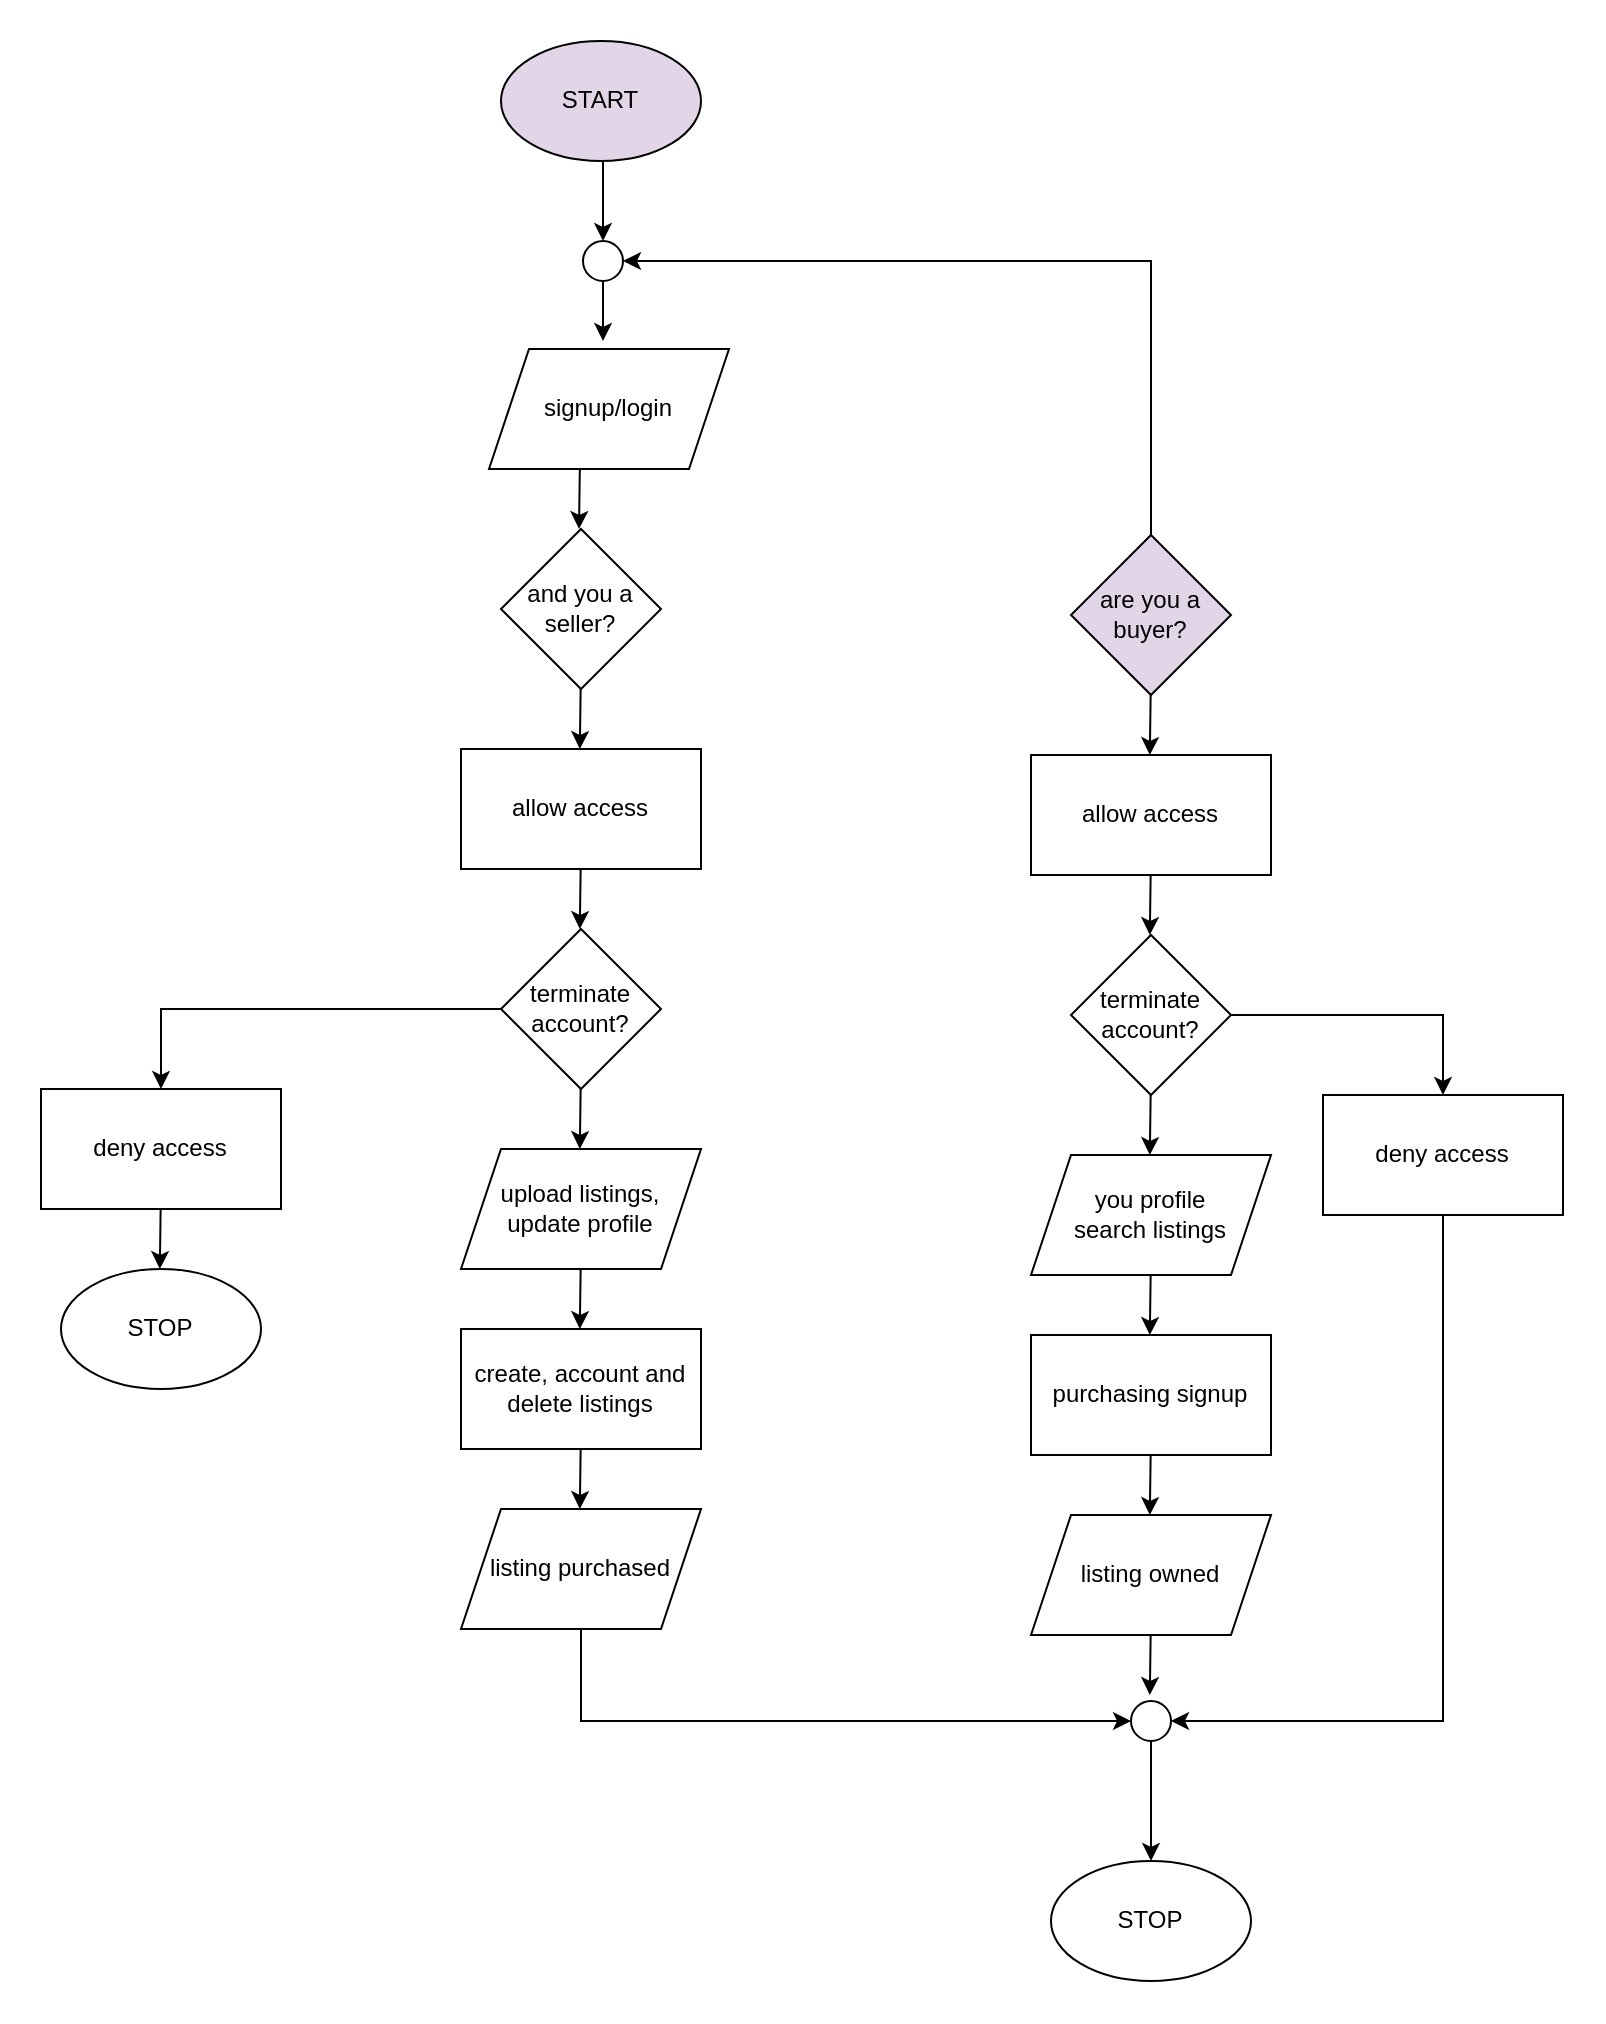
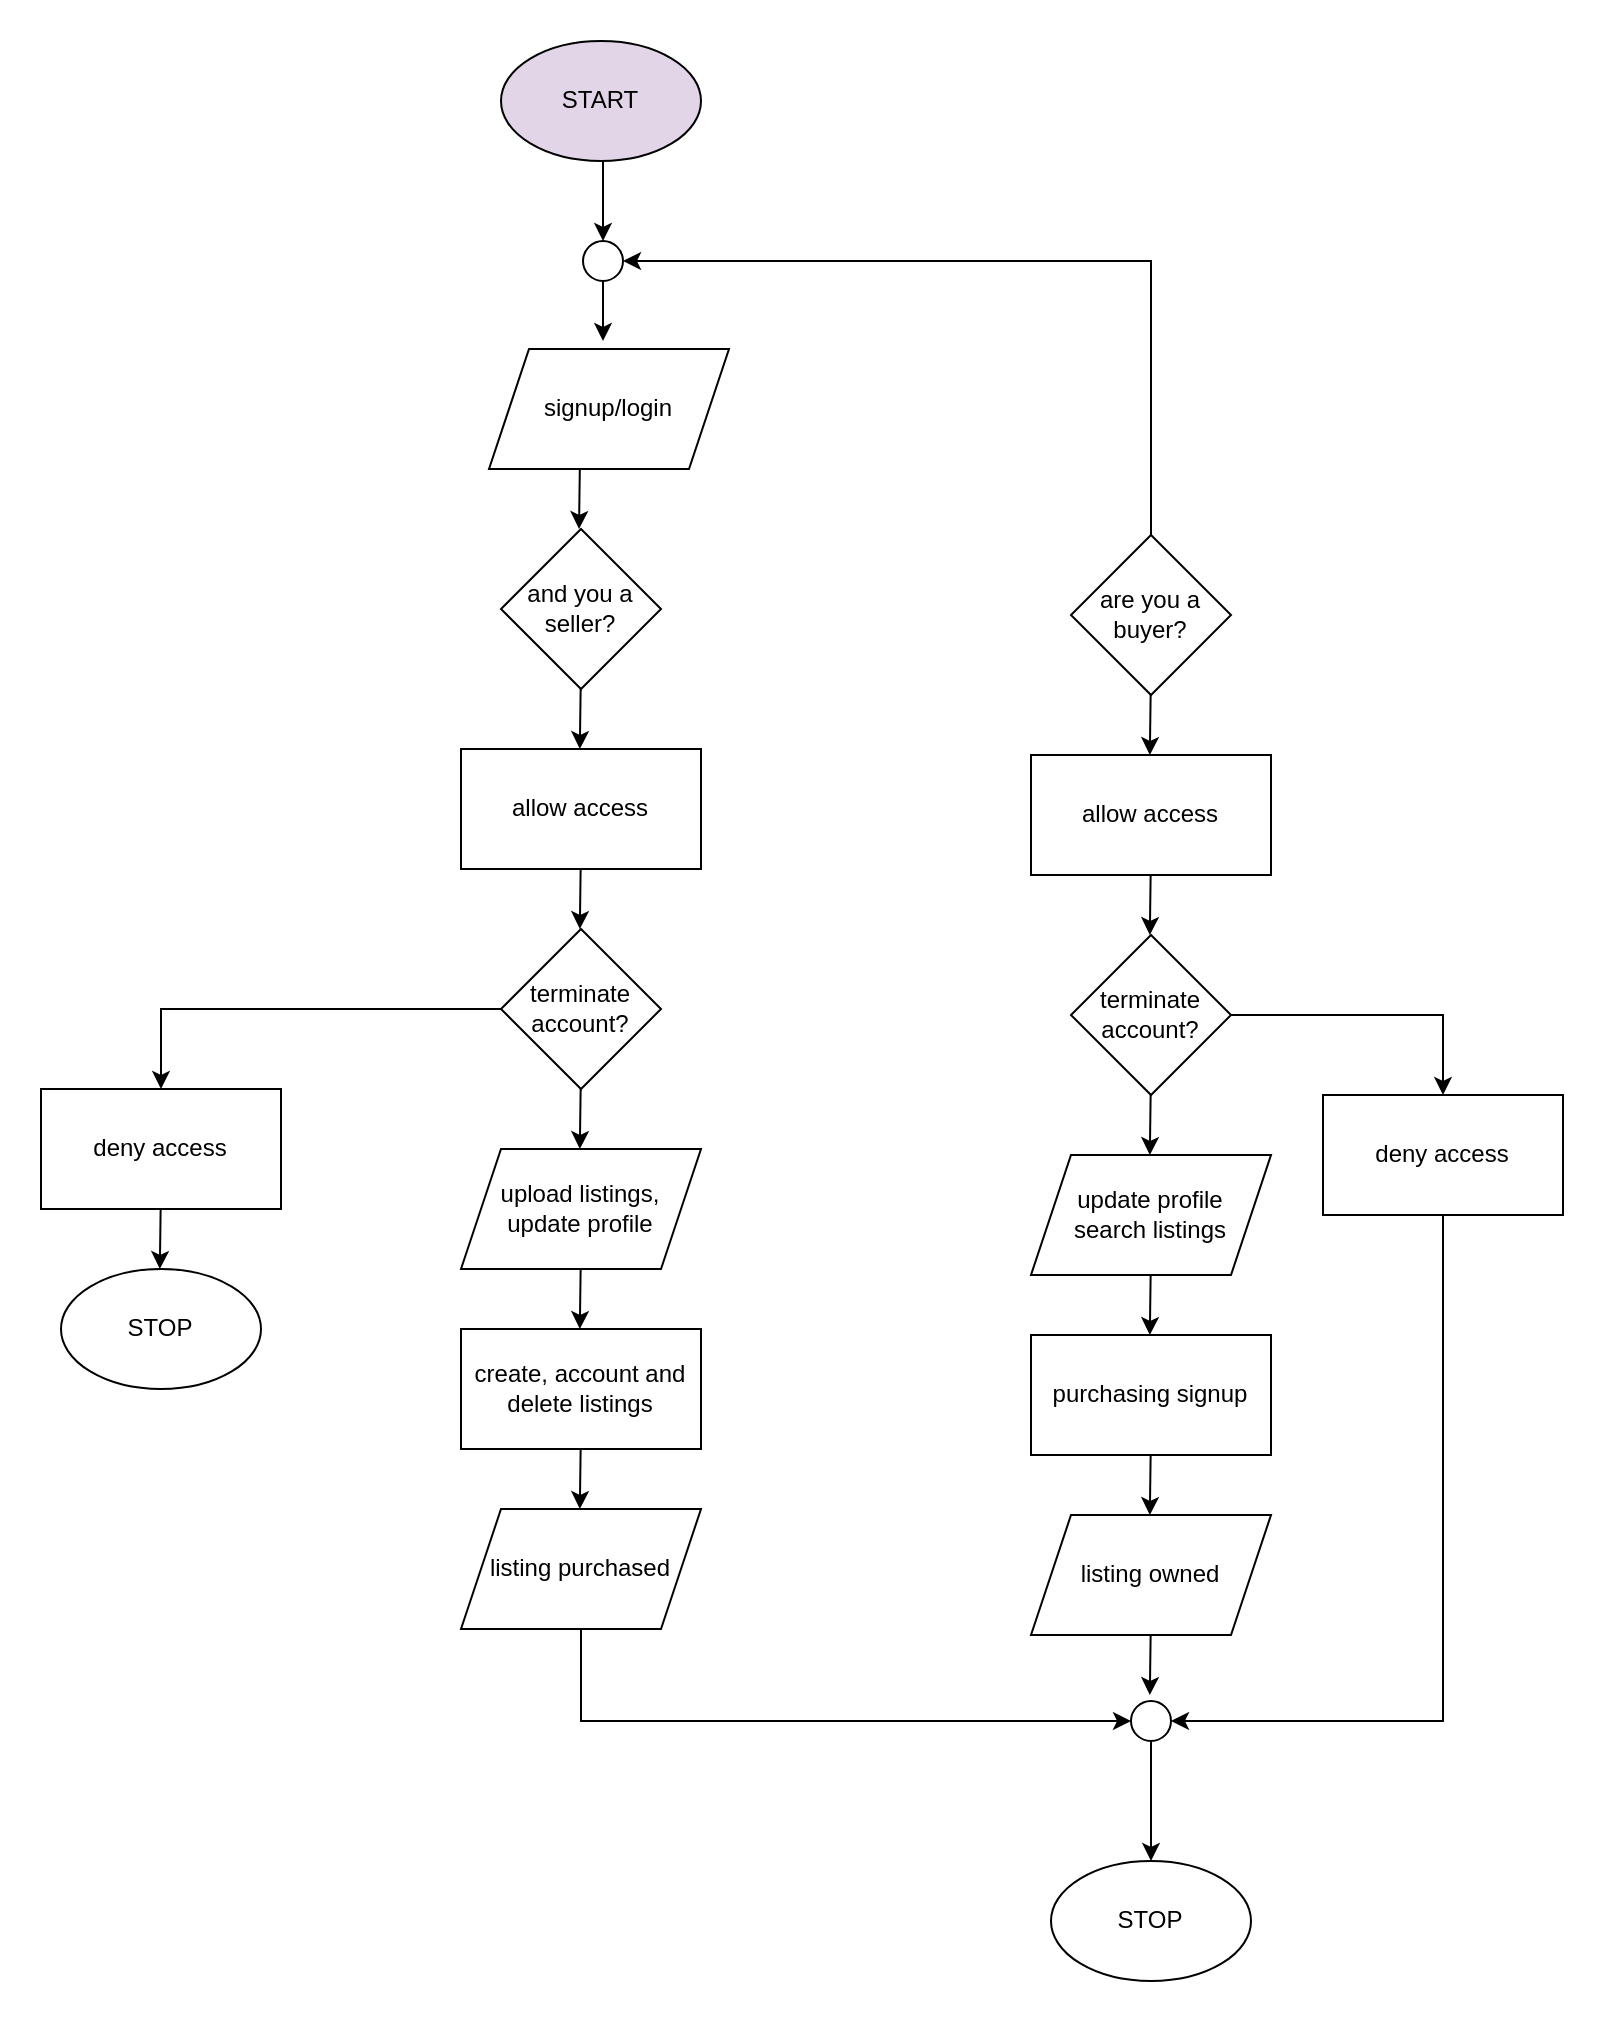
  <mxCell id="0" />
  <mxCell id="1" parent="0" />
  <mxCell id="2" value="START" style="ellipse;whiteSpace=wrap;html=1;fillColor=#e1d5e7;" vertex="1" parent="1"><mxGeometry x="250" y="20" width="100" height="60" as="geometry" /></mxCell>
  <mxCell id="3" value="signup/login" style="shape=parallelogram;perimeter=parallelogramPerimeter;whiteSpace=wrap;html=1;fixedSize=1;" vertex="1" parent="1"><mxGeometry x="244" y="174" width="120" height="60" as="geometry" /></mxCell>
  <mxCell id="4" value="and you a seller?" style="rhombus;whiteSpace=wrap;html=1;" vertex="1" parent="1"><mxGeometry x="250" y="264" width="80" height="80" as="geometry" /></mxCell>
  <mxCell id="5" value="" style="endArrow=classic;html=1;rounded=0;exitX=0.5;exitY=1;exitDx=0;exitDy=0;" edge="1" parent="1"><mxGeometry width="50" height="50" relative="1" as="geometry"><mxPoint x="289.41" y="234" as="sourcePoint" /><mxPoint x="289" y="264" as="targetPoint" /></mxGeometry></mxCell>
  <mxCell id="6" value="allow access" style="rounded=0;whiteSpace=wrap;html=1;" vertex="1" parent="1"><mxGeometry x="230" y="374" width="120" height="60" as="geometry" /></mxCell>
  <mxCell id="7" value="terminate account?" style="rhombus;whiteSpace=wrap;html=1;" vertex="1" parent="1"><mxGeometry x="250" y="464" width="80" height="80" as="geometry" /></mxCell>
  <mxCell id="8" value="" style="endArrow=classic;html=1;rounded=0;exitX=0.5;exitY=1;exitDx=0;exitDy=0;" edge="1" parent="1"><mxGeometry width="50" height="50" relative="1" as="geometry"><mxPoint x="289.82" y="344" as="sourcePoint" /><mxPoint x="289.41" y="374" as="targetPoint" /></mxGeometry></mxCell>
  <mxCell id="9" value="" style="endArrow=classic;html=1;rounded=0;exitX=0.5;exitY=1;exitDx=0;exitDy=0;" edge="1" parent="1"><mxGeometry width="50" height="50" relative="1" as="geometry"><mxPoint x="289.82" y="434" as="sourcePoint" /><mxPoint x="289.41" y="464" as="targetPoint" /></mxGeometry></mxCell>
  <mxCell id="10" value="" style="endArrow=classic;html=1;rounded=0;exitX=0.5;exitY=1;exitDx=0;exitDy=0;" edge="1" parent="1"><mxGeometry width="50" height="50" relative="1" as="geometry"><mxPoint x="289.82" y="544" as="sourcePoint" /><mxPoint x="289.41" y="574" as="targetPoint" /></mxGeometry></mxCell>
  <mxCell id="11" value="upload listings, update profile" style="shape=parallelogram;perimeter=parallelogramPerimeter;whiteSpace=wrap;html=1;fixedSize=1;" vertex="1" parent="1"><mxGeometry x="230" y="574" width="120" height="60" as="geometry" /></mxCell>
  <mxCell id="12" value="" style="endArrow=classic;html=1;rounded=0;exitX=0.5;exitY=1;exitDx=0;exitDy=0;" edge="1" parent="1"><mxGeometry width="50" height="50" relative="1" as="geometry"><mxPoint x="289.82" y="724" as="sourcePoint" /><mxPoint x="289.41" y="754" as="targetPoint" /></mxGeometry></mxCell>
  <mxCell id="13" value="deny access" style="rounded=0;whiteSpace=wrap;html=1;" vertex="1" parent="1"><mxGeometry x="20" y="544" width="120" height="60" as="geometry" /></mxCell>
  <mxCell id="14" value="" style="endArrow=classic;html=1;rounded=0;exitX=0;exitY=0.5;exitDx=0;exitDy=0;entryX=0.5;entryY=0;entryDx=0;entryDy=0;" edge="1" parent="1" source="7" target="13"><mxGeometry width="50" height="50" relative="1" as="geometry"><mxPoint x="170" y="514" as="sourcePoint" /><mxPoint x="90" y="504" as="targetPoint" /><Array as="points"><mxPoint x="80" y="504" /></Array></mxGeometry></mxCell>
  <mxCell id="15" value="create, account and delete listings" style="rounded=0;whiteSpace=wrap;html=1;" vertex="1" parent="1"><mxGeometry x="230" y="664" width="120" height="60" as="geometry" /></mxCell>
  <mxCell id="16" style="edgeStyle=orthogonalEdgeStyle;rounded=0;orthogonalLoop=1;jettySize=auto;html=1;exitX=0.5;exitY=1;exitDx=0;exitDy=0;entryX=0;entryY=0.5;entryDx=0;entryDy=0;" edge="1" parent="1" source="17" target="43"><mxGeometry relative="1" as="geometry" /></mxCell>
  <mxCell id="17" value="listing purchased" style="shape=parallelogram;perimeter=parallelogramPerimeter;whiteSpace=wrap;html=1;fixedSize=1;" vertex="1" parent="1"><mxGeometry x="230" y="754" width="120" height="60" as="geometry" /></mxCell>
  <mxCell id="18" value="" style="endArrow=classic;html=1;rounded=0;exitX=0.5;exitY=1;exitDx=0;exitDy=0;" edge="1" parent="1"><mxGeometry width="50" height="50" relative="1" as="geometry"><mxPoint x="289.82" y="634" as="sourcePoint" /><mxPoint x="289.41" y="664" as="targetPoint" /></mxGeometry></mxCell>
  <mxCell id="19" value="STOP" style="ellipse;whiteSpace=wrap;html=1;" vertex="1" parent="1"><mxGeometry x="30" y="634" width="100" height="60" as="geometry" /></mxCell>
  <mxCell id="20" value="" style="endArrow=classic;html=1;rounded=0;exitX=0.5;exitY=1;exitDx=0;exitDy=0;" edge="1" parent="1"><mxGeometry width="50" height="50" relative="1" as="geometry"><mxPoint x="79.82" y="604" as="sourcePoint" /><mxPoint x="79.41" y="634" as="targetPoint" /></mxGeometry></mxCell>
  <mxCell id="21" value="" style="endArrow=classic;html=1;rounded=0;entryX=0.5;entryY=0;entryDx=0;entryDy=0;" edge="1" parent="1" target="24"><mxGeometry width="50" height="50" relative="1" as="geometry"><mxPoint x="301" y="80" as="sourcePoint" /><mxPoint x="400" y="84" as="targetPoint" /></mxGeometry></mxCell>
  <mxCell id="22" value="" style="endArrow=classic;html=1;rounded=0;exitX=0.5;exitY=1;exitDx=0;exitDy=0;" edge="1" parent="1" source="24"><mxGeometry width="50" height="50" relative="1" as="geometry"><mxPoint x="299.41" y="140" as="sourcePoint" /><mxPoint x="301" y="170" as="targetPoint" /></mxGeometry></mxCell>
  <mxCell id="23" value="" style="endArrow=classic;html=1;rounded=0;exitX=0.5;exitY=1;exitDx=0;exitDy=0;" edge="1" parent="1" target="24"><mxGeometry width="50" height="50" relative="1" as="geometry"><mxPoint x="299.41" y="140" as="sourcePoint" /><mxPoint x="299" y="170" as="targetPoint" /></mxGeometry></mxCell>
  <mxCell id="24" value="" style="ellipse;whiteSpace=wrap;html=1;aspect=fixed;" vertex="1" parent="1"><mxGeometry x="291" y="120" width="20" height="20" as="geometry" /></mxCell>
  <mxCell id="25" style="edgeStyle=orthogonalEdgeStyle;rounded=0;orthogonalLoop=1;jettySize=auto;html=1;exitX=0.5;exitY=0;exitDx=0;exitDy=0;entryX=1;entryY=0.5;entryDx=0;entryDy=0;" edge="1" parent="1" source="26" target="24"><mxGeometry relative="1" as="geometry" /></mxCell>
- <mxCell id="26" value="are you a buyer?" style="rhombus;whiteSpace=wrap;html=1;fillColor=#e1d5e7;" vertex="1" parent="1"><mxGeometry x="535" y="267" width="80" height="80" as="geometry" /></mxCell>
+ <mxCell id="26" value="are you a buyer?" style="rhombus;whiteSpace=wrap;html=1;" vertex="1" parent="1"><mxGeometry x="535" y="267" width="80" height="80" as="geometry" /></mxCell>
  <mxCell id="27" value="allow access" style="rounded=0;whiteSpace=wrap;html=1;" vertex="1" parent="1"><mxGeometry x="515" y="377" width="120" height="60" as="geometry" /></mxCell>
  <mxCell id="28" value="terminate account?" style="rhombus;whiteSpace=wrap;html=1;" vertex="1" parent="1"><mxGeometry x="535" y="467" width="80" height="80" as="geometry" /></mxCell>
  <mxCell id="29" value="" style="endArrow=classic;html=1;rounded=0;exitX=0.5;exitY=1;exitDx=0;exitDy=0;" edge="1" parent="1"><mxGeometry width="50" height="50" relative="1" as="geometry"><mxPoint x="574.82" y="347" as="sourcePoint" /><mxPoint x="574.41" y="377" as="targetPoint" /></mxGeometry></mxCell>
  <mxCell id="30" value="" style="endArrow=classic;html=1;rounded=0;exitX=0.5;exitY=1;exitDx=0;exitDy=0;" edge="1" parent="1"><mxGeometry width="50" height="50" relative="1" as="geometry"><mxPoint x="574.82" y="437" as="sourcePoint" /><mxPoint x="574.41" y="467" as="targetPoint" /></mxGeometry></mxCell>
  <mxCell id="31" value="" style="endArrow=classic;html=1;rounded=0;exitX=0.5;exitY=1;exitDx=0;exitDy=0;" edge="1" parent="1"><mxGeometry width="50" height="50" relative="1" as="geometry"><mxPoint x="574.82" y="547" as="sourcePoint" /><mxPoint x="574.41" y="577" as="targetPoint" /></mxGeometry></mxCell>
- <mxCell id="32" value="you profile&lt;br&gt;search listings" style="shape=parallelogram;perimeter=parallelogramPerimeter;whiteSpace=wrap;html=1;fixedSize=1;" vertex="1" parent="1"><mxGeometry x="515" y="577" width="120" height="60" as="geometry" /></mxCell>
+ <mxCell id="32" value="update profile&lt;br&gt;search listings" style="shape=parallelogram;perimeter=parallelogramPerimeter;whiteSpace=wrap;html=1;fixedSize=1;" vertex="1" parent="1"><mxGeometry x="515" y="577" width="120" height="60" as="geometry" /></mxCell>
  <mxCell id="33" value="" style="endArrow=classic;html=1;rounded=0;exitX=0.5;exitY=1;exitDx=0;exitDy=0;" edge="1" parent="1"><mxGeometry width="50" height="50" relative="1" as="geometry"><mxPoint x="574.82" y="727" as="sourcePoint" /><mxPoint x="574.41" y="757" as="targetPoint" /></mxGeometry></mxCell>
  <mxCell id="34" value="purchasing signup" style="rounded=0;whiteSpace=wrap;html=1;" vertex="1" parent="1"><mxGeometry x="515" y="667" width="120" height="60" as="geometry" /></mxCell>
  <mxCell id="35" value="listing owned" style="shape=parallelogram;perimeter=parallelogramPerimeter;whiteSpace=wrap;html=1;fixedSize=1;" vertex="1" parent="1"><mxGeometry x="515" y="757" width="120" height="60" as="geometry" /></mxCell>
  <mxCell id="36" value="" style="endArrow=classic;html=1;rounded=0;exitX=0.5;exitY=1;exitDx=0;exitDy=0;" edge="1" parent="1"><mxGeometry width="50" height="50" relative="1" as="geometry"><mxPoint x="574.82" y="637" as="sourcePoint" /><mxPoint x="574.41" y="667" as="targetPoint" /></mxGeometry></mxCell>
  <mxCell id="37" value="" style="endArrow=classic;html=1;rounded=0;exitX=0.5;exitY=1;exitDx=0;exitDy=0;" edge="1" parent="1"><mxGeometry width="50" height="50" relative="1" as="geometry"><mxPoint x="574.82" y="817" as="sourcePoint" /><mxPoint x="574.41" y="847" as="targetPoint" /></mxGeometry></mxCell>
  <mxCell id="38" value="STOP" style="ellipse;whiteSpace=wrap;html=1;" vertex="1" parent="1"><mxGeometry x="525" y="930" width="100" height="60" as="geometry" /></mxCell>
  <mxCell id="39" style="edgeStyle=orthogonalEdgeStyle;rounded=0;orthogonalLoop=1;jettySize=auto;html=1;exitX=0.5;exitY=1;exitDx=0;exitDy=0;entryX=1;entryY=0.5;entryDx=0;entryDy=0;" edge="1" parent="1" source="40" target="43"><mxGeometry relative="1" as="geometry" /></mxCell>
  <mxCell id="40" value="deny access" style="rounded=0;whiteSpace=wrap;html=1;" vertex="1" parent="1"><mxGeometry x="661" y="547" width="120" height="60" as="geometry" /></mxCell>
  <mxCell id="41" value="" style="endArrow=classic;html=1;rounded=0;exitX=0;exitY=0.5;exitDx=0;exitDy=0;entryX=0.5;entryY=0;entryDx=0;entryDy=0;" edge="1" parent="1" target="40"><mxGeometry width="50" height="50" relative="1" as="geometry"><mxPoint x="615" y="507" as="sourcePoint" /><mxPoint x="445" y="547" as="targetPoint" /><Array as="points"><mxPoint x="721" y="507" /></Array></mxGeometry></mxCell>
  <mxCell id="42" style="edgeStyle=orthogonalEdgeStyle;rounded=0;orthogonalLoop=1;jettySize=auto;html=1;exitX=0.5;exitY=1;exitDx=0;exitDy=0;entryX=0.5;entryY=0;entryDx=0;entryDy=0;" edge="1" parent="1" source="43" target="38"><mxGeometry relative="1" as="geometry" /></mxCell>
  <mxCell id="43" value="" style="ellipse;whiteSpace=wrap;html=1;aspect=fixed;" vertex="1" parent="1"><mxGeometry x="565" y="850" width="20" height="20" as="geometry" /></mxCell>
